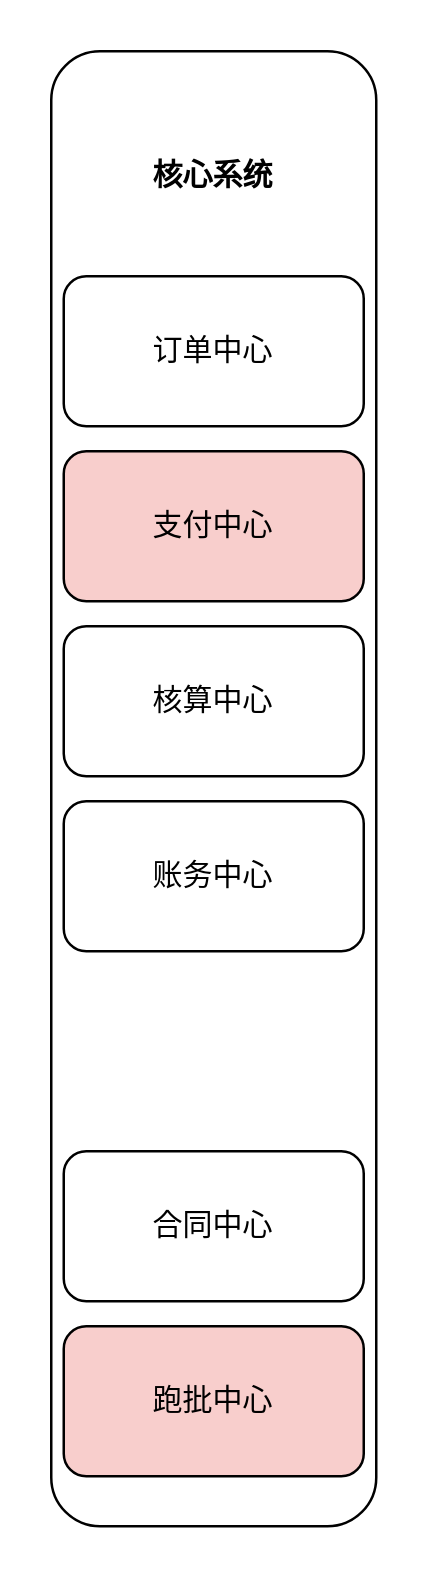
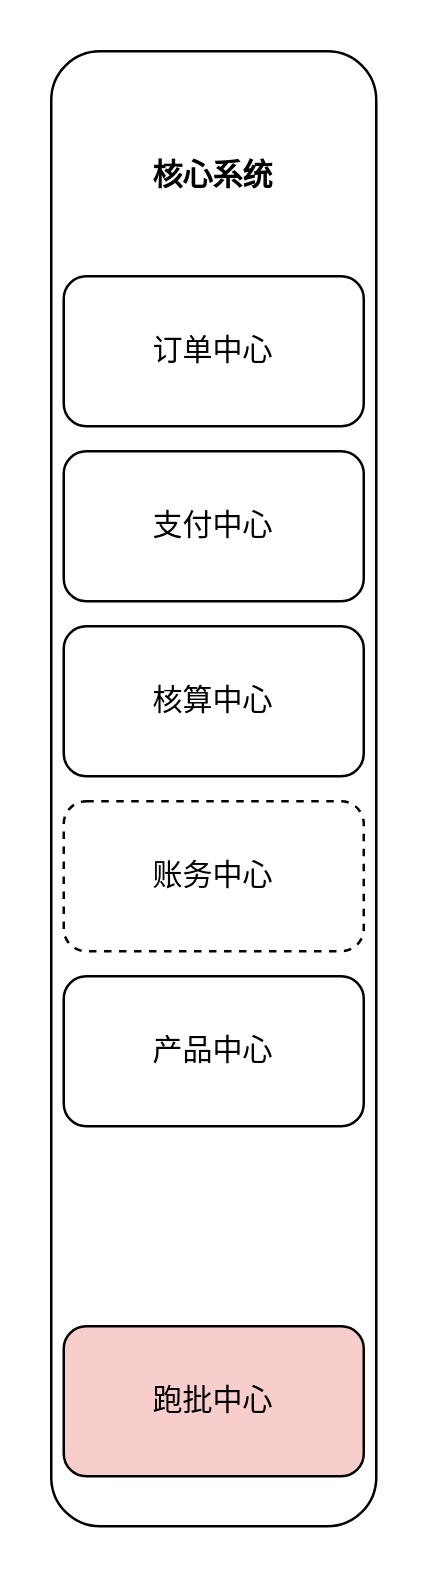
  <mxCell id="0" />
  <mxCell id="1" parent="0" />
  <mxCell id="2" value="" style="rounded=1;whiteSpace=wrap;html=1;" vertex="1" parent="1"><mxGeometry x="20" y="20" width="130" height="590" as="geometry" /></mxCell>
  <mxCell id="3" value="订单中心" style="rounded=1;whiteSpace=wrap;html=1;" vertex="1" parent="1"><mxGeometry x="25" y="110" width="120" height="60" as="geometry" /></mxCell>
  <mxCell id="4" value="&lt;b&gt;核心系统&lt;/b&gt;" style="rounded=1;whiteSpace=wrap;html=1;strokeColor=none;" vertex="1" parent="1"><mxGeometry x="25" y="40" width="120" height="60" as="geometry" /></mxCell>
- <mxCell id="5" value="支付中心" style="rounded=1;whiteSpace=wrap;html=1;fillColor=#f8cecc;" vertex="1" parent="1"><mxGeometry x="25" y="180" width="120" height="60" as="geometry" /></mxCell>
+ <mxCell id="5" value="支付中心" style="rounded=1;whiteSpace=wrap;html=1;" vertex="1" parent="1"><mxGeometry x="25" y="180" width="120" height="60" as="geometry" /></mxCell>
  <mxCell id="6" value="核算中心" style="rounded=1;whiteSpace=wrap;html=1;" vertex="1" parent="1"><mxGeometry x="25" y="250" width="120" height="60" as="geometry" /></mxCell>
- <mxCell id="7" value="账务中心" style="rounded=1;whiteSpace=wrap;html=1;" vertex="1" parent="1"><mxGeometry x="25" y="320" width="120" height="60" as="geometry" /></mxCell>
- <mxCell id="9" value="合同中心" style="rounded=1;whiteSpace=wrap;html=1;" vertex="1" parent="1"><mxGeometry x="25" y="460" width="120" height="60" as="geometry" /></mxCell>
+ <mxCell id="7" value="账务中心" style="rounded=1;whiteSpace=wrap;html=1;dashed=1;" vertex="1" parent="1"><mxGeometry x="25" y="320" width="120" height="60" as="geometry" /></mxCell>
+ <mxCell id="8" value="产品中心" style="rounded=1;whiteSpace=wrap;html=1;" vertex="1" parent="1"><mxGeometry x="25" y="390" width="120" height="60" as="geometry" /></mxCell>
  <mxCell id="10" value="跑批中心" style="rounded=1;whiteSpace=wrap;html=1;fillColor=#f8cecc;" vertex="1" parent="1"><mxGeometry x="25" y="530" width="120" height="60" as="geometry" /></mxCell>
